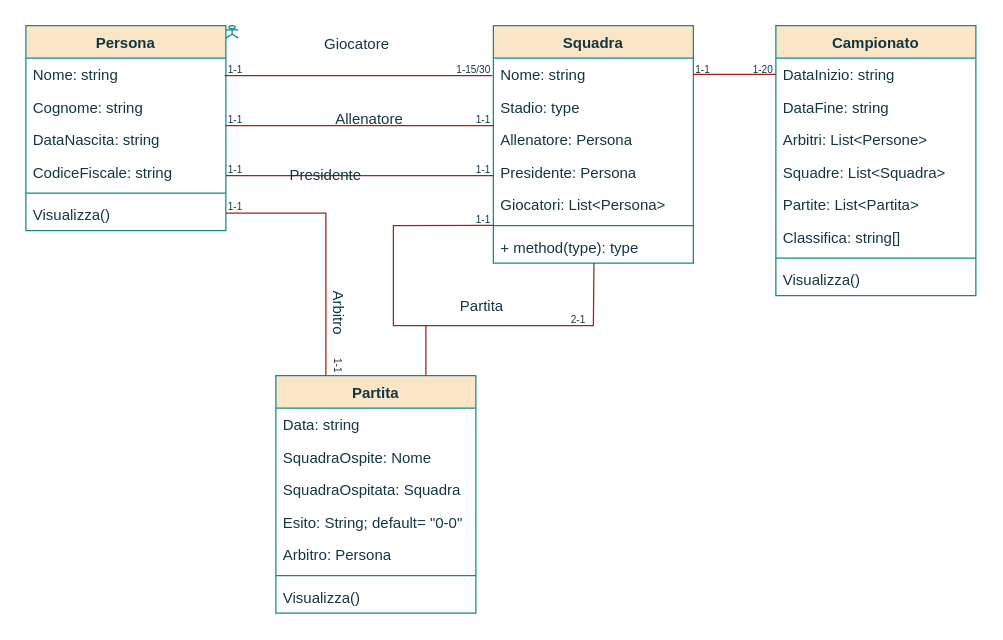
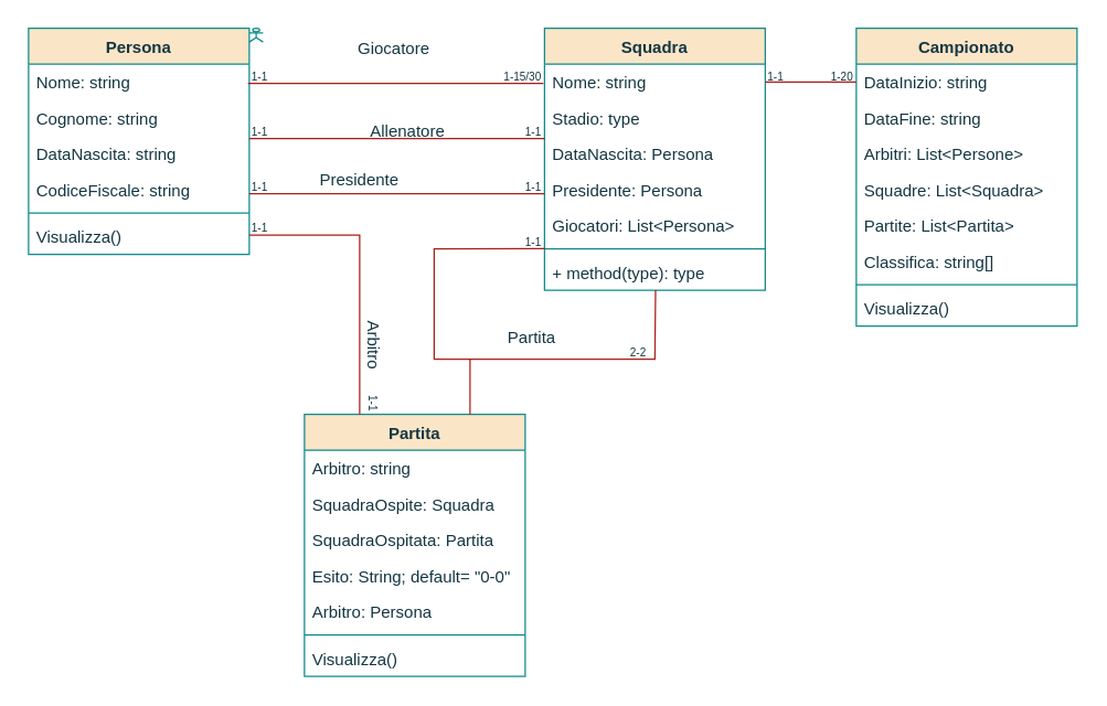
  <mxCell id="0" />
  <mxCell id="1" parent="0" />
  <mxCell id="2" value="Persona" style="swimlane;fontStyle=1;align=center;verticalAlign=top;childLayout=stackLayout;horizontal=1;startSize=26;horizontalStack=0;resizeParent=1;resizeParentMax=0;resizeLast=0;collapsible=1;marginBottom=0;labelBackgroundColor=none;fillColor=#FAE5C7;strokeColor=#0F8B8D;fontColor=#143642;" parent="1" vertex="1"><mxGeometry x="20" y="20" width="160" height="164" as="geometry" /></mxCell>
  <mxCell id="3" value="Nome: string" style="text;strokeColor=none;fillColor=none;align=left;verticalAlign=top;spacingLeft=4;spacingRight=4;overflow=hidden;rotatable=0;points=[[0,0.5],[1,0.5]];portConstraint=eastwest;labelBackgroundColor=none;fontColor=#143642;" parent="2" vertex="1"><mxGeometry y="26" width="160" height="26" as="geometry" /></mxCell>
  <mxCell id="4" value="Cognome: string" style="text;strokeColor=none;fillColor=none;align=left;verticalAlign=top;spacingLeft=4;spacingRight=4;overflow=hidden;rotatable=0;points=[[0,0.5],[1,0.5]];portConstraint=eastwest;labelBackgroundColor=none;fontColor=#143642;" parent="2" vertex="1"><mxGeometry y="52" width="160" height="26" as="geometry" /></mxCell>
  <mxCell id="5" value="DataNascita: string" style="text;strokeColor=none;fillColor=none;align=left;verticalAlign=top;spacingLeft=4;spacingRight=4;overflow=hidden;rotatable=0;points=[[0,0.5],[1,0.5]];portConstraint=eastwest;labelBackgroundColor=none;fontColor=#143642;" parent="2" vertex="1"><mxGeometry y="78" width="160" height="26" as="geometry" /></mxCell>
  <mxCell id="6" value="CodiceFiscale: string" style="text;strokeColor=none;fillColor=none;align=left;verticalAlign=top;spacingLeft=4;spacingRight=4;overflow=hidden;rotatable=0;points=[[0,0.5],[1,0.5]];portConstraint=eastwest;labelBackgroundColor=none;fontColor=#143642;" parent="2" vertex="1"><mxGeometry y="104" width="160" height="26" as="geometry" /></mxCell>
  <mxCell id="7" value="" style="line;strokeWidth=1;fillColor=none;align=left;verticalAlign=middle;spacingTop=-1;spacingLeft=3;spacingRight=3;rotatable=0;labelPosition=right;points=[];portConstraint=eastwest;strokeColor=#0F8B8D;labelBackgroundColor=none;fontColor=#143642;" parent="2" vertex="1"><mxGeometry y="130" width="160" height="8" as="geometry" /></mxCell>
  <mxCell id="8" value="Visualizza()" style="text;strokeColor=none;fillColor=none;align=left;verticalAlign=top;spacingLeft=4;spacingRight=4;overflow=hidden;rotatable=0;points=[[0,0.5],[1,0.5]];portConstraint=eastwest;labelBackgroundColor=none;fontColor=#143642;" parent="2" vertex="1"><mxGeometry y="138" width="160" height="26" as="geometry" /></mxCell>
  <mxCell id="9" value="Squadra" style="swimlane;fontStyle=1;align=center;verticalAlign=top;childLayout=stackLayout;horizontal=1;startSize=26;horizontalStack=0;resizeParent=1;resizeParentMax=0;resizeLast=0;collapsible=1;marginBottom=0;labelBackgroundColor=none;fillColor=#FAE5C7;strokeColor=#0F8B8D;fontColor=#143642;" parent="1" vertex="1"><mxGeometry x="394" y="20" width="160" height="190" as="geometry" /></mxCell>
  <mxCell id="10" value="Nome: string" style="text;strokeColor=none;fillColor=none;align=left;verticalAlign=top;spacingLeft=4;spacingRight=4;overflow=hidden;rotatable=0;points=[[0,0.5],[1,0.5]];portConstraint=eastwest;labelBackgroundColor=none;fontColor=#143642;" parent="9" vertex="1"><mxGeometry y="26" width="160" height="26" as="geometry" /></mxCell>
  <mxCell id="11" value="Stadio: type" style="text;strokeColor=none;fillColor=none;align=left;verticalAlign=top;spacingLeft=4;spacingRight=4;overflow=hidden;rotatable=0;points=[[0,0.5],[1,0.5]];portConstraint=eastwest;labelBackgroundColor=none;fontColor=#143642;" parent="9" vertex="1"><mxGeometry y="52" width="160" height="26" as="geometry" /></mxCell>
- <mxCell id="12" value="Allenatore: Persona" style="text;strokeColor=none;fillColor=none;align=left;verticalAlign=top;spacingLeft=4;spacingRight=4;overflow=hidden;rotatable=0;points=[[0,0.5],[1,0.5]];portConstraint=eastwest;labelBackgroundColor=none;fontColor=#143642;" parent="9" vertex="1"><mxGeometry y="78" width="160" height="26" as="geometry" /></mxCell>
+ <mxCell id="12" value="DataNascita: Persona" style="text;strokeColor=none;fillColor=none;align=left;verticalAlign=top;spacingLeft=4;spacingRight=4;overflow=hidden;rotatable=0;points=[[0,0.5],[1,0.5]];portConstraint=eastwest;labelBackgroundColor=none;fontColor=#143642;" parent="9" vertex="1"><mxGeometry y="78" width="160" height="26" as="geometry" /></mxCell>
  <mxCell id="13" value="Presidente: Persona" style="text;strokeColor=none;fillColor=none;align=left;verticalAlign=top;spacingLeft=4;spacingRight=4;overflow=hidden;rotatable=0;points=[[0,0.5],[1,0.5]];portConstraint=eastwest;labelBackgroundColor=none;fontColor=#143642;" parent="9" vertex="1"><mxGeometry y="104" width="160" height="26" as="geometry" /></mxCell>
  <mxCell id="14" value="Giocatori: List&lt;Persona&gt;" style="text;strokeColor=none;fillColor=none;align=left;verticalAlign=top;spacingLeft=4;spacingRight=4;overflow=hidden;rotatable=0;points=[[0,0.5],[1,0.5]];portConstraint=eastwest;labelBackgroundColor=none;fontColor=#143642;" parent="9" vertex="1"><mxGeometry y="130" width="160" height="26" as="geometry" /></mxCell>
  <mxCell id="15" value="" style="line;strokeWidth=1;fillColor=none;align=left;verticalAlign=middle;spacingTop=-1;spacingLeft=3;spacingRight=3;rotatable=0;labelPosition=right;points=[];portConstraint=eastwest;strokeColor=#0F8B8D;labelBackgroundColor=none;fontColor=#143642;" parent="9" vertex="1"><mxGeometry y="156" width="160" height="8" as="geometry" /></mxCell>
  <mxCell id="16" value="+ method(type): type" style="text;strokeColor=none;fillColor=none;align=left;verticalAlign=top;spacingLeft=4;spacingRight=4;overflow=hidden;rotatable=0;points=[[0,0.5],[1,0.5]];portConstraint=eastwest;labelBackgroundColor=none;fontColor=#143642;" parent="9" vertex="1"><mxGeometry y="164" width="160" height="26" as="geometry" /></mxCell>
  <mxCell id="17" value="" style="endArrow=none;html=1;rounded=0;entryX=0.503;entryY=0.996;entryDx=0;entryDy=0;entryPerimeter=0;exitX=0.003;exitY=-0.16;exitDx=0;exitDy=0;exitPerimeter=0;labelBackgroundColor=none;strokeColor=#A8201A;fontColor=default;" parent="9" source="16" target="16" edge="1"><mxGeometry width="50" height="50" relative="1" as="geometry"><mxPoint x="170" y="90" as="sourcePoint" /><mxPoint x="80" y="210" as="targetPoint" /><Array as="points"><mxPoint x="-80" y="160" /><mxPoint x="-80" y="240" /><mxPoint x="80" y="240" /></Array></mxGeometry></mxCell>
  <mxCell id="18" value="" style="endArrow=none;html=1;rounded=0;exitX=1;exitY=0.5;exitDx=0;exitDy=0;labelBackgroundColor=none;strokeColor=#A8201A;fontColor=default;entryX=0.001;entryY=0.616;entryDx=0;entryDy=0;entryPerimeter=0;" parent="1" target="13" edge="1"><mxGeometry width="50" height="50" relative="1" as="geometry"><mxPoint x="180" y="140" as="sourcePoint" /><mxPoint x="390" y="140" as="targetPoint" /></mxGeometry></mxCell>
  <mxCell id="19" value="Giocatore" style="text;html=1;strokeColor=none;fillColor=none;align=center;verticalAlign=middle;whiteSpace=wrap;rounded=0;labelBackgroundColor=none;fontColor=#143642;" parent="1" vertex="1"><mxGeometry x="255" y="26" width="60" height="18" as="geometry" /></mxCell>
  <mxCell id="20" value="Allenatore" style="text;html=1;strokeColor=none;fillColor=none;align=center;verticalAlign=middle;whiteSpace=wrap;rounded=0;labelBackgroundColor=none;fontColor=#143642;" parent="1" vertex="1"><mxGeometry x="265" y="85" width="60" height="20" as="geometry" /></mxCell>
  <mxCell id="21" value="Partita" style="text;html=1;strokeColor=none;fillColor=none;align=center;verticalAlign=middle;whiteSpace=wrap;rounded=0;labelBackgroundColor=none;fontColor=#143642;" parent="1" vertex="1"><mxGeometry x="355" y="230" width="60" height="30" as="geometry" /></mxCell>
  <mxCell id="22" value="1-1" style="text;html=1;strokeColor=none;fillColor=none;align=right;verticalAlign=middle;whiteSpace=wrap;rounded=0;fontSize=8;labelBackgroundColor=none;fontColor=#143642;" parent="1" vertex="1"><mxGeometry x="364" y="130" width="30" height="10" as="geometry" /></mxCell>
  <mxCell id="23" value="" style="shape=umlActor;verticalLabelPosition=bottom;verticalAlign=top;html=1;fontSize=8;labelBackgroundColor=none;fillColor=#FAE5C7;strokeColor=#0F8B8D;fontColor=#143642;" parent="1" vertex="1"><mxGeometry x="180" y="20" width="10" height="10" as="geometry" /></mxCell>
  <mxCell id="24" value="1-1" style="text;html=1;strokeColor=none;fillColor=none;align=left;verticalAlign=middle;whiteSpace=wrap;rounded=0;fontSize=8;labelBackgroundColor=none;fontColor=#143642;" parent="1" vertex="1"><mxGeometry x="180" y="50" width="30" height="10" as="geometry" /></mxCell>
  <mxCell id="25" value="1-1" style="text;html=1;strokeColor=none;fillColor=none;align=left;verticalAlign=middle;whiteSpace=wrap;rounded=0;fontSize=8;labelBackgroundColor=none;fontColor=#143642;" parent="1" vertex="1"><mxGeometry x="180" y="90" width="30" height="10" as="geometry" /></mxCell>
  <mxCell id="26" value="1-1" style="text;html=1;strokeColor=none;fillColor=none;align=left;verticalAlign=middle;whiteSpace=wrap;rounded=0;fontSize=8;labelBackgroundColor=none;fontColor=#143642;" parent="1" vertex="1"><mxGeometry x="180" y="130" width="30" height="10" as="geometry" /></mxCell>
  <mxCell id="27" value="Partita" style="swimlane;fontStyle=1;align=center;verticalAlign=top;childLayout=stackLayout;horizontal=1;startSize=26;horizontalStack=0;resizeParent=1;resizeParentMax=0;resizeLast=0;collapsible=1;marginBottom=0;labelBackgroundColor=none;fillColor=#FAE5C7;strokeColor=#0F8B8D;fontColor=#143642;" parent="1" vertex="1"><mxGeometry x="220" y="300" width="160" height="190" as="geometry" /></mxCell>
- <mxCell id="28" value="Data: string" style="text;strokeColor=none;fillColor=none;align=left;verticalAlign=top;spacingLeft=4;spacingRight=4;overflow=hidden;rotatable=0;points=[[0,0.5],[1,0.5]];portConstraint=eastwest;labelBackgroundColor=none;fontColor=#143642;" parent="27" vertex="1"><mxGeometry y="26" width="160" height="26" as="geometry" /></mxCell>
- <mxCell id="29" value="SquadraOspite: Nome" style="text;strokeColor=none;fillColor=none;align=left;verticalAlign=top;spacingLeft=4;spacingRight=4;overflow=hidden;rotatable=0;points=[[0,0.5],[1,0.5]];portConstraint=eastwest;labelBackgroundColor=none;fontColor=#143642;" parent="27" vertex="1"><mxGeometry y="52" width="160" height="26" as="geometry" /></mxCell>
- <mxCell id="30" value="SquadraOspitata: Squadra" style="text;strokeColor=none;fillColor=none;align=left;verticalAlign=top;spacingLeft=4;spacingRight=4;overflow=hidden;rotatable=0;points=[[0,0.5],[1,0.5]];portConstraint=eastwest;labelBackgroundColor=none;fontColor=#143642;" parent="27" vertex="1"><mxGeometry y="78" width="160" height="26" as="geometry" /></mxCell>
+ <mxCell id="28" value="Arbitro: string" style="text;strokeColor=none;fillColor=none;align=left;verticalAlign=top;spacingLeft=4;spacingRight=4;overflow=hidden;rotatable=0;points=[[0,0.5],[1,0.5]];portConstraint=eastwest;labelBackgroundColor=none;fontColor=#143642;" parent="27" vertex="1"><mxGeometry y="26" width="160" height="26" as="geometry" /></mxCell>
+ <mxCell id="29" value="SquadraOspite: Squadra" style="text;strokeColor=none;fillColor=none;align=left;verticalAlign=top;spacingLeft=4;spacingRight=4;overflow=hidden;rotatable=0;points=[[0,0.5],[1,0.5]];portConstraint=eastwest;labelBackgroundColor=none;fontColor=#143642;" parent="27" vertex="1"><mxGeometry y="52" width="160" height="26" as="geometry" /></mxCell>
+ <mxCell id="30" value="SquadraOspitata: Partita" style="text;strokeColor=none;fillColor=none;align=left;verticalAlign=top;spacingLeft=4;spacingRight=4;overflow=hidden;rotatable=0;points=[[0,0.5],[1,0.5]];portConstraint=eastwest;labelBackgroundColor=none;fontColor=#143642;" parent="27" vertex="1"><mxGeometry y="78" width="160" height="26" as="geometry" /></mxCell>
  <mxCell id="31" value="Esito: String; default= &quot;0-0&quot;" style="text;strokeColor=none;fillColor=none;align=left;verticalAlign=top;spacingLeft=4;spacingRight=4;overflow=hidden;rotatable=0;points=[[0,0.5],[1,0.5]];portConstraint=eastwest;labelBackgroundColor=none;fontColor=#143642;" parent="27" vertex="1"><mxGeometry y="104" width="160" height="26" as="geometry" /></mxCell>
  <mxCell id="32" value="Arbitro: Persona" style="text;strokeColor=none;fillColor=none;align=left;verticalAlign=top;spacingLeft=4;spacingRight=4;overflow=hidden;rotatable=0;points=[[0,0.5],[1,0.5]];portConstraint=eastwest;labelBackgroundColor=none;fontColor=#143642;" parent="27" vertex="1"><mxGeometry y="130" width="160" height="26" as="geometry" /></mxCell>
  <mxCell id="33" value="" style="line;strokeWidth=1;fillColor=none;align=left;verticalAlign=middle;spacingTop=-1;spacingLeft=3;spacingRight=3;rotatable=0;labelPosition=right;points=[];portConstraint=eastwest;strokeColor=#0F8B8D;labelBackgroundColor=none;fontColor=#143642;" parent="27" vertex="1"><mxGeometry y="156" width="160" height="8" as="geometry" /></mxCell>
  <mxCell id="34" value="Visualizza()" style="text;strokeColor=none;fillColor=none;align=left;verticalAlign=top;spacingLeft=4;spacingRight=4;overflow=hidden;rotatable=0;points=[[0,0.5],[1,0.5]];portConstraint=eastwest;labelBackgroundColor=none;fontColor=#143642;" parent="27" vertex="1"><mxGeometry y="164" width="160" height="26" as="geometry" /></mxCell>
- <mxCell id="35" value="2-1" style="text;html=1;strokeColor=none;fillColor=none;align=right;verticalAlign=middle;whiteSpace=wrap;rounded=0;fontSize=8;labelBackgroundColor=none;fontColor=#143642;" parent="1" vertex="1"><mxGeometry x="440" y="250" width="30" height="10" as="geometry" /></mxCell>
+ <mxCell id="35" value="2-2" style="text;html=1;strokeColor=none;fillColor=none;align=right;verticalAlign=middle;whiteSpace=wrap;rounded=0;fontSize=8;labelBackgroundColor=none;fontColor=#143642;" parent="1" vertex="1"><mxGeometry x="440" y="250" width="30" height="10" as="geometry" /></mxCell>
  <mxCell id="36" value="Campionato" style="swimlane;fontStyle=1;align=center;verticalAlign=top;childLayout=stackLayout;horizontal=1;startSize=26;horizontalStack=0;resizeParent=1;resizeParentMax=0;resizeLast=0;collapsible=1;marginBottom=0;labelBackgroundColor=none;fillColor=#FAE5C7;strokeColor=#0F8B8D;fontColor=#143642;" parent="1" vertex="1"><mxGeometry x="620" y="20" width="160" height="216" as="geometry" /></mxCell>
  <mxCell id="37" value="DataInizio: string" style="text;strokeColor=none;fillColor=none;align=left;verticalAlign=top;spacingLeft=4;spacingRight=4;overflow=hidden;rotatable=0;points=[[0,0.5],[1,0.5]];portConstraint=eastwest;labelBackgroundColor=none;fontColor=#143642;" parent="36" vertex="1"><mxGeometry y="26" width="160" height="26" as="geometry" /></mxCell>
  <mxCell id="38" value="DataFine: string" style="text;strokeColor=none;fillColor=none;align=left;verticalAlign=top;spacingLeft=4;spacingRight=4;overflow=hidden;rotatable=0;points=[[0,0.5],[1,0.5]];portConstraint=eastwest;labelBackgroundColor=none;fontColor=#143642;" parent="36" vertex="1"><mxGeometry y="52" width="160" height="26" as="geometry" /></mxCell>
  <mxCell id="39" value="Arbitri: List&lt;Persone&gt;" style="text;strokeColor=none;fillColor=none;align=left;verticalAlign=top;spacingLeft=4;spacingRight=4;overflow=hidden;rotatable=0;points=[[0,0.5],[1,0.5]];portConstraint=eastwest;labelBackgroundColor=none;fontColor=#143642;" parent="36" vertex="1"><mxGeometry y="78" width="160" height="26" as="geometry" /></mxCell>
  <mxCell id="40" value="Squadre: List&lt;Squadra&gt;" style="text;strokeColor=none;fillColor=none;align=left;verticalAlign=top;spacingLeft=4;spacingRight=4;overflow=hidden;rotatable=0;points=[[0,0.5],[1,0.5]];portConstraint=eastwest;labelBackgroundColor=none;fontColor=#143642;" parent="36" vertex="1"><mxGeometry y="104" width="160" height="26" as="geometry" /></mxCell>
  <mxCell id="41" value="Partite: List&lt;Partita&gt;" style="text;strokeColor=none;fillColor=none;align=left;verticalAlign=top;spacingLeft=4;spacingRight=4;overflow=hidden;rotatable=0;points=[[0,0.5],[1,0.5]];portConstraint=eastwest;labelBackgroundColor=none;fontColor=#143642;" parent="36" vertex="1"><mxGeometry y="130" width="160" height="26" as="geometry" /></mxCell>
  <mxCell id="42" value="Classifica: string[]" style="text;strokeColor=none;fillColor=none;align=left;verticalAlign=top;spacingLeft=4;spacingRight=4;overflow=hidden;rotatable=0;points=[[0,0.5],[1,0.5]];portConstraint=eastwest;labelBackgroundColor=none;fontColor=#143642;" parent="36" vertex="1"><mxGeometry y="156" width="160" height="26" as="geometry" /></mxCell>
  <mxCell id="43" value="" style="line;strokeWidth=1;fillColor=none;align=left;verticalAlign=middle;spacingTop=-1;spacingLeft=3;spacingRight=3;rotatable=0;labelPosition=right;points=[];portConstraint=eastwest;strokeColor=#0F8B8D;labelBackgroundColor=none;fontColor=#143642;" parent="36" vertex="1"><mxGeometry y="182" width="160" height="8" as="geometry" /></mxCell>
  <mxCell id="44" value="Visualizza()" style="text;strokeColor=none;fillColor=none;align=left;verticalAlign=top;spacingLeft=4;spacingRight=4;overflow=hidden;rotatable=0;points=[[0,0.5],[1,0.5]];portConstraint=eastwest;labelBackgroundColor=none;fontColor=#143642;" parent="36" vertex="1"><mxGeometry y="190" width="160" height="26" as="geometry" /></mxCell>
  <mxCell id="45" value="&lt;div&gt;1-20&lt;/div&gt;" style="text;html=1;strokeColor=none;fillColor=none;align=right;verticalAlign=middle;whiteSpace=wrap;rounded=0;fontSize=8;labelBackgroundColor=none;fontColor=#143642;" parent="1" vertex="1"><mxGeometry x="590" y="50" width="30" height="10" as="geometry" /></mxCell>
  <mxCell id="46" value="" style="endArrow=none;html=1;rounded=0;exitX=1;exitY=0.5;exitDx=0;exitDy=0;labelBackgroundColor=none;strokeColor=#A8201A;fontColor=default;entryX=0;entryY=0.5;entryDx=0;entryDy=0;startArrow=none;" parent="1" source="10" target="37" edge="1"><mxGeometry width="50" height="50" relative="1" as="geometry"><mxPoint x="530" y="55" as="sourcePoint" /><mxPoint x="610" y="60" as="targetPoint" /></mxGeometry></mxCell>
  <mxCell id="47" value="1-1" style="text;html=1;strokeColor=none;fillColor=none;align=left;verticalAlign=middle;whiteSpace=wrap;rounded=0;fontSize=8;labelBackgroundColor=none;fontColor=#143642;" parent="1" vertex="1"><mxGeometry x="554" y="50" width="30" height="10" as="geometry" /></mxCell>
  <mxCell id="48" value="1-1" style="text;html=1;strokeColor=none;fillColor=none;align=right;verticalAlign=middle;whiteSpace=wrap;rounded=0;fontSize=8;labelBackgroundColor=none;fontColor=#143642;" parent="1" vertex="1"><mxGeometry x="364" y="170" width="30" height="10" as="geometry" /></mxCell>
  <mxCell id="49" value="1-15/30" style="text;html=1;strokeColor=none;fillColor=none;align=right;verticalAlign=middle;whiteSpace=wrap;rounded=0;fontSize=8;labelBackgroundColor=none;fontColor=#143642;" parent="1" vertex="1"><mxGeometry x="364" y="50" width="30" height="10" as="geometry" /></mxCell>
  <mxCell id="50" value="1-1" style="text;html=1;strokeColor=none;fillColor=none;align=right;verticalAlign=middle;whiteSpace=wrap;rounded=0;fontSize=8;labelBackgroundColor=none;fontColor=#143642;" parent="1" vertex="1"><mxGeometry x="364" y="90" width="30" height="10" as="geometry" /></mxCell>
  <mxCell id="51" value="" style="endArrow=none;html=1;rounded=0;labelBackgroundColor=none;strokeColor=#A8201A;fontColor=default;exitX=0;exitY=1;exitDx=0;exitDy=0;entryX=0.001;entryY=0.075;entryDx=0;entryDy=0;entryPerimeter=0;" parent="1" source="25" target="12" edge="1"><mxGeometry width="50" height="50" relative="1" as="geometry"><mxPoint x="190" y="100" as="sourcePoint" /><mxPoint x="390" y="100" as="targetPoint" /></mxGeometry></mxCell>
  <mxCell id="52" value="" style="endArrow=none;html=1;rounded=0;labelBackgroundColor=none;strokeColor=#A8201A;fontColor=default;exitX=0;exitY=1;exitDx=0;exitDy=0;entryX=0.001;entryY=0.075;entryDx=0;entryDy=0;entryPerimeter=0;" parent="1" edge="1"><mxGeometry width="50" height="50" relative="1" as="geometry"><mxPoint x="179" y="60.05" as="sourcePoint" /><mxPoint x="393.16" y="60" as="targetPoint" /></mxGeometry></mxCell>
- <mxCell id="53" value="Presidente" style="text;html=1;strokeColor=none;fillColor=none;align=center;verticalAlign=middle;whiteSpace=wrap;rounded=0;labelBackgroundColor=none;fontColor=#143642;" parent="1" vertex="1"><mxGeometry x="230" y="130" width="60" height="20" as="geometry" /></mxCell>
+ <mxCell id="53" value="Presidente" style="text;html=1;strokeColor=none;fillColor=none;align=center;verticalAlign=middle;whiteSpace=wrap;rounded=0;labelBackgroundColor=none;fontColor=#143642;" parent="1" vertex="1"><mxGeometry x="230" y="120" width="60" height="20" as="geometry" /></mxCell>
  <mxCell id="54" value="Arbitro" style="text;html=1;strokeColor=none;fillColor=none;align=center;verticalAlign=middle;whiteSpace=wrap;rounded=0;labelBackgroundColor=none;fontColor=#143642;rotation=90;" parent="1" vertex="1"><mxGeometry x="240" y="240" width="60" height="20" as="geometry" /></mxCell>
  <mxCell id="55" value="" style="endArrow=none;html=1;rounded=0;labelBackgroundColor=none;strokeColor=#A8201A;fontColor=default;entryX=0.75;entryY=0;entryDx=0;entryDy=0;" parent="1" target="27" edge="1"><mxGeometry width="50" height="50" relative="1" as="geometry"><mxPoint x="340" y="260" as="sourcePoint" /><mxPoint x="210" y="270.016" as="targetPoint" /></mxGeometry></mxCell>
  <mxCell id="56" value="" style="endArrow=none;html=1;rounded=0;labelBackgroundColor=none;strokeColor=#A8201A;fontColor=default;entryX=0.25;entryY=0;entryDx=0;entryDy=0;exitX=1;exitY=0.462;exitDx=0;exitDy=0;exitPerimeter=0;" parent="1" source="8" target="27" edge="1"><mxGeometry width="50" height="50" relative="1" as="geometry"><mxPoint x="190" y="170" as="sourcePoint" /><mxPoint x="259.76" y="290" as="targetPoint" /><Array as="points"><mxPoint x="260" y="170" /></Array></mxGeometry></mxCell>
  <mxCell id="57" value="1-1" style="text;html=1;strokeColor=none;fillColor=none;align=left;verticalAlign=middle;whiteSpace=wrap;rounded=0;fontSize=8;labelBackgroundColor=none;fontColor=#143642;" vertex="1" parent="1"><mxGeometry x="180" y="160" width="30" height="10" as="geometry" /></mxCell>
  <mxCell id="58" value="1-1" style="text;html=1;strokeColor=none;fillColor=none;align=right;verticalAlign=middle;whiteSpace=wrap;rounded=0;fontSize=8;labelBackgroundColor=none;fontColor=#143642;rotation=90;" vertex="1" parent="1"><mxGeometry x="255" y="280" width="30" height="10" as="geometry" /></mxCell>
